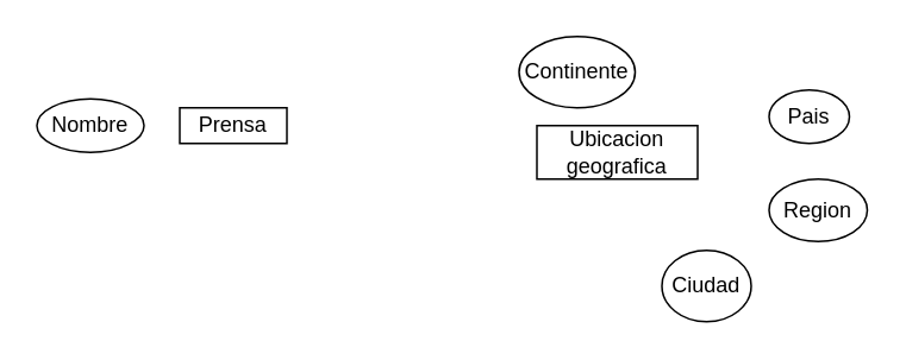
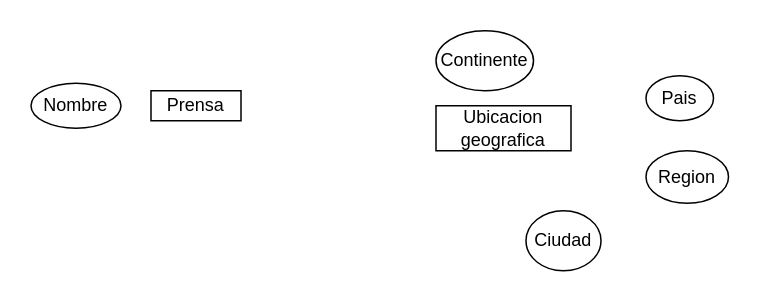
  <mxCell id="0" />
  <mxCell id="1" parent="0" />
  <mxCell id="2" value="Prensa" style="rounded=0;whiteSpace=wrap;html=1;" vertex="1" parent="1"><mxGeometry x="100" y="60" width="60" height="20" as="geometry" /></mxCell>
  <mxCell id="3" value="Nombre" style="ellipse;whiteSpace=wrap;html=1;" vertex="1" parent="1"><mxGeometry x="20" y="55" width="60" height="30" as="geometry" /></mxCell>
- <mxCell id="4" value="Ubicacion geografica" style="rounded=0;whiteSpace=wrap;html=1;" vertex="1" parent="1"><mxGeometry x="300" y="70" width="90" height="30" as="geometry" /></mxCell>
- <mxCell id="5" value="Ciudad" style="ellipse;whiteSpace=wrap;html=1;" vertex="1" parent="1"><mxGeometry x="370" y="140" width="50" height="40" as="geometry" /></mxCell>
+ <mxCell id="4" value="Ubicacion geografica" style="rounded=0;whiteSpace=wrap;html=1;" vertex="1" parent="1"><mxGeometry x="290" y="70" width="90" height="30" as="geometry" /></mxCell>
+ <mxCell id="5" value="Ciudad" style="ellipse;whiteSpace=wrap;html=1;" vertex="1" parent="1"><mxGeometry x="350" y="140" width="50" height="40" as="geometry" /></mxCell>
  <mxCell id="6" value="Region" style="ellipse;whiteSpace=wrap;html=1;" vertex="1" parent="1"><mxGeometry x="430" y="100" width="55" height="35" as="geometry" /></mxCell>
  <mxCell id="7" value="Pais" style="ellipse;whiteSpace=wrap;html=1;" vertex="1" parent="1"><mxGeometry x="430" y="50" width="45" height="30" as="geometry" /></mxCell>
  <mxCell id="8" value="Continente" style="ellipse;whiteSpace=wrap;html=1;" vertex="1" parent="1"><mxGeometry x="290" y="20" width="65" height="40" as="geometry" /></mxCell>
